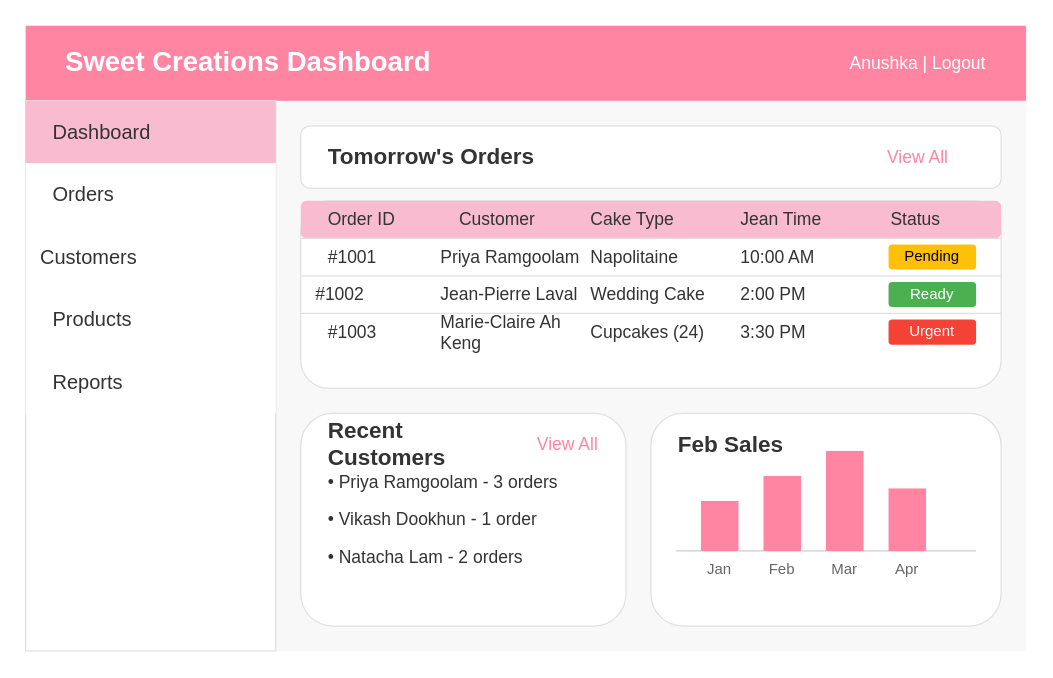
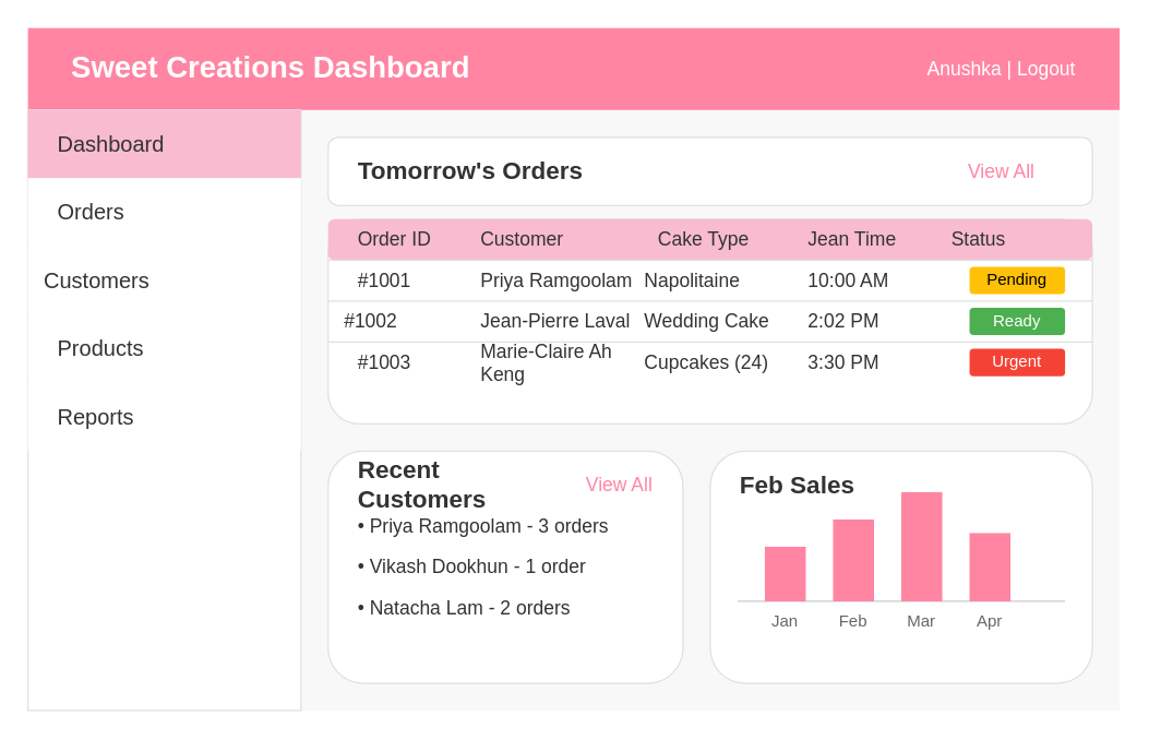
  <mxCell id="0" />
  <mxCell id="1" parent="0" />
  <mxCell id="2" value="" style="rounded=0;whiteSpace=wrap;html=1;fillColor=#f8f8f8;strokeColor=none;" vertex="1" parent="1"><mxGeometry width="800" height="500" as="geometry" x="20" y="20" /></mxCell>
  <mxCell id="3" value="" style="rounded=0;whiteSpace=wrap;html=1;fillColor=#FF85A2;strokeColor=none;" vertex="1" parent="1"><mxGeometry width="800" height="60" as="geometry" x="20" y="20" /></mxCell>
  <mxCell id="4" value="Sweet Creations Dashboard" style="text;html=1;strokeColor=none;fillColor=none;align=left;verticalAlign=middle;whiteSpace=wrap;rounded=0;fontColor=#FFFFFF;fontSize=22;fontStyle=1" vertex="1" parent="1"><mxGeometry x="50" y="35" width="300" height="30" as="geometry" /></mxCell>
  <mxCell id="5" value="Anushka | Logout" style="text;html=1;strokeColor=none;fillColor=none;align=right;verticalAlign=middle;whiteSpace=wrap;rounded=0;fontColor=#FFFFFF;fontSize=14;" vertex="1" parent="1"><mxGeometry x="670" y="35" width="120" height="30" as="geometry" /></mxCell>
  <mxCell id="6" value="" style="rounded=0;whiteSpace=wrap;html=1;fillColor=#FFFFFF;strokeColor=#E0E0E0;" vertex="1" parent="1"><mxGeometry y="80" width="200" height="440" as="geometry" x="20" /></mxCell>
  <mxCell id="7" value="" style="rounded=0;whiteSpace=wrap;html=1;fillColor=#F8BBD0;strokeColor=none;" vertex="1" parent="1"><mxGeometry y="80" width="200" height="50" as="geometry" x="20" /></mxCell>
  <mxCell id="8" value="Dashboard" style="text;html=1;strokeColor=none;fillColor=none;align=left;verticalAlign=middle;whiteSpace=wrap;rounded=0;fontColor=#333333;fontSize=16;" vertex="1" parent="1"><mxGeometry x="40" y="95" width="180" height="20" as="geometry" /></mxCell>
  <mxCell id="9" value="" style="rounded=0;whiteSpace=wrap;html=1;fillColor=#FFFFFF;strokeColor=none;" vertex="1" parent="1"><mxGeometry y="130" width="200" height="50" as="geometry" x="20" /></mxCell>
  <mxCell id="10" value="Orders" style="text;html=1;strokeColor=none;fillColor=none;align=left;verticalAlign=middle;whiteSpace=wrap;rounded=0;fontColor=#333333;fontSize=16;" vertex="1" parent="1"><mxGeometry x="40" y="145" width="180" height="20" as="geometry" /></mxCell>
  <mxCell id="11" value="" style="rounded=0;whiteSpace=wrap;html=1;fillColor=#FFFFFF;strokeColor=none;" vertex="1" parent="1"><mxGeometry y="180" width="200" height="50" as="geometry" x="20" /></mxCell>
  <mxCell id="12" value="Customers" style="text;html=1;strokeColor=none;fillColor=none;align=left;verticalAlign=middle;whiteSpace=wrap;rounded=0;fontColor=#333333;fontSize=16;" vertex="1" parent="1"><mxGeometry x="30" y="195" width="180" height="20" as="geometry" /></mxCell>
  <mxCell id="13" value="" style="rounded=0;whiteSpace=wrap;html=1;fillColor=#FFFFFF;strokeColor=none;" vertex="1" parent="1"><mxGeometry y="230" width="200" height="50" as="geometry" x="20" /></mxCell>
  <mxCell id="14" value="Products" style="text;html=1;strokeColor=none;fillColor=none;align=left;verticalAlign=middle;whiteSpace=wrap;rounded=0;fontColor=#333333;fontSize=16;" vertex="1" parent="1"><mxGeometry x="40" y="245" width="180" height="20" as="geometry" /></mxCell>
  <mxCell id="15" value="" style="rounded=0;whiteSpace=wrap;html=1;fillColor=#FFFFFF;strokeColor=none;" vertex="1" parent="1"><mxGeometry y="280" width="200" height="50" as="geometry" x="20" /></mxCell>
  <mxCell id="16" value="Reports" style="text;html=1;strokeColor=none;fillColor=none;align=left;verticalAlign=middle;whiteSpace=wrap;rounded=0;fontColor=#333333;fontSize=16;" vertex="1" parent="1"><mxGeometry x="40" y="295" width="180" height="20" as="geometry" /></mxCell>
  <mxCell id="17" value="" style="rounded=1;whiteSpace=wrap;html=1;fillColor=#FFFFFF;strokeColor=#E0E0E0;" vertex="1" parent="1"><mxGeometry x="240" y="100" width="560" height="50" as="geometry" /></mxCell>
  <mxCell id="18" value="Tomorrow's Orders" style="text;html=1;strokeColor=none;fillColor=none;align=left;verticalAlign=middle;whiteSpace=wrap;rounded=0;fontColor=#333333;fontSize=18;fontStyle=1" vertex="1" parent="1"><mxGeometry x="260" y="115" width="200" height="20" as="geometry" /></mxCell>
  <mxCell id="19" value="View All" style="text;html=1;strokeColor=none;fillColor=none;align=right;verticalAlign=middle;whiteSpace=wrap;rounded=0;fontColor=#FF85A2;fontSize=14;" vertex="1" parent="1"><mxGeometry x="690" y="115" width="70" height="20" as="geometry" /></mxCell>
  <mxCell id="20" value="" style="rounded=1;whiteSpace=wrap;html=1;fillColor=#FFFFFF;strokeColor=#E0E0E0;" vertex="1" parent="1"><mxGeometry x="240" y="160" width="560" height="150" as="geometry" /></mxCell>
  <mxCell id="21" value="" style="rounded=1;whiteSpace=wrap;html=1;fillColor=#F8BBD0;strokeColor=none;" vertex="1" parent="1"><mxGeometry x="240" y="160" width="560" height="30" as="geometry" /></mxCell>
  <mxCell id="22" value="Order ID" style="text;html=1;strokeColor=none;fillColor=none;align=left;verticalAlign=middle;whiteSpace=wrap;rounded=0;fontColor=#333333;fontSize=14;" vertex="1" parent="1"><mxGeometry x="260" y="165" width="70" height="20" as="geometry" /></mxCell>
- <mxCell id="23" value="Customer" style="text;html=1;strokeColor=none;fillColor=none;align=left;verticalAlign=middle;whiteSpace=wrap;rounded=0;fontColor=#333333;fontSize=14;" vertex="1" parent="1"><mxGeometry x="365" y="165" width="70" height="20" as="geometry" /></mxCell>
- <mxCell id="24" value="Cake Type" style="text;html=1;strokeColor=none;fillColor=none;align=left;verticalAlign=middle;whiteSpace=wrap;rounded=0;fontColor=#333333;fontSize=14;" vertex="1" parent="1"><mxGeometry x="470" y="165" width="70" height="20" as="geometry" /></mxCell>
+ <mxCell id="23" value="Customer" style="text;html=1;strokeColor=none;fillColor=none;align=left;verticalAlign=middle;whiteSpace=wrap;rounded=0;fontColor=#333333;fontSize=14;" vertex="1" parent="1"><mxGeometry x="350" y="165" width="70" height="20" as="geometry" /></mxCell>
+ <mxCell id="24" value="Cake Type" style="text;html=1;strokeColor=none;fillColor=none;align=left;verticalAlign=middle;whiteSpace=wrap;rounded=0;fontColor=#333333;fontSize=14;" vertex="1" parent="1"><mxGeometry x="480" y="165" width="70" height="20" as="geometry" /></mxCell>
  <mxCell id="25" value="Jean Time" style="text;html=1;strokeColor=none;fillColor=none;align=left;verticalAlign=middle;whiteSpace=wrap;rounded=0;fontColor=#333333;fontSize=14;" vertex="1" parent="1"><mxGeometry x="590" y="165" width="90" height="20" as="geometry" /></mxCell>
- <mxCell id="26" value="Status" style="text;html=1;strokeColor=none;fillColor=none;align=left;verticalAlign=middle;whiteSpace=wrap;rounded=0;fontColor=#333333;fontSize=14;" vertex="1" parent="1"><mxGeometry x="710" y="165" width="70" height="20" as="geometry" /></mxCell>
+ <mxCell id="26" value="Status" style="text;html=1;strokeColor=none;fillColor=none;align=left;verticalAlign=middle;whiteSpace=wrap;rounded=0;fontColor=#333333;fontSize=14;" vertex="1" parent="1"><mxGeometry x="695" y="165" width="70" height="20" as="geometry" /></mxCell>
  <mxCell id="27" value="" style="endArrow=none;html=1;strokeColor=#E0E0E0;" edge="1" parent="1"><mxGeometry width="50" height="50" relative="1" as="geometry"><mxPoint x="240" y="190" as="sourcePoint" /><mxPoint x="800" y="190" as="targetPoint" /></mxGeometry></mxCell>
  <mxCell id="28" value="#1001" style="text;html=1;strokeColor=none;fillColor=none;align=left;verticalAlign=middle;whiteSpace=wrap;rounded=0;fontColor=#333333;fontSize=14;" vertex="1" parent="1"><mxGeometry x="260" y="195" width="70" height="20" as="geometry" /></mxCell>
  <mxCell id="29" value="Priya Ramgoolam" style="text;html=1;strokeColor=none;fillColor=none;align=left;verticalAlign=middle;whiteSpace=wrap;rounded=0;fontColor=#333333;fontSize=14;" vertex="1" parent="1"><mxGeometry x="350" y="195" width="120" height="20" as="geometry" /></mxCell>
  <mxCell id="30" value="Napolitaine" style="text;html=1;strokeColor=none;fillColor=none;align=left;verticalAlign=middle;whiteSpace=wrap;rounded=0;fontColor=#333333;fontSize=14;" vertex="1" parent="1"><mxGeometry x="470" y="195" width="120" height="20" as="geometry" /></mxCell>
  <mxCell id="31" value="10:00 AM" style="text;html=1;strokeColor=none;fillColor=none;align=left;verticalAlign=middle;whiteSpace=wrap;rounded=0;fontColor=#333333;fontSize=14;" vertex="1" parent="1"><mxGeometry x="590" y="195" width="90" height="20" as="geometry" /></mxCell>
  <mxCell id="32" value="Pending" style="rounded=1;whiteSpace=wrap;html=1;fillColor=#FFC107;strokeColor=none;fontSize=12;align=center;" vertex="1" parent="1"><mxGeometry x="710" y="195" width="70" height="20" as="geometry" /></mxCell>
  <mxCell id="33" value="" style="endArrow=none;html=1;strokeColor=#E0E0E0;" edge="1" parent="1"><mxGeometry width="50" height="50" relative="1" as="geometry"><mxPoint x="240" y="220" as="sourcePoint" /><mxPoint x="800" y="220" as="targetPoint" /></mxGeometry></mxCell>
  <mxCell id="34" value="#1002" style="text;html=1;strokeColor=none;fillColor=none;align=left;verticalAlign=middle;whiteSpace=wrap;rounded=0;fontColor=#333333;fontSize=14;" vertex="1" parent="1"><mxGeometry x="250" y="225" width="70" height="20" as="geometry" /></mxCell>
  <mxCell id="35" value="Jean-Pierre Laval" style="text;html=1;strokeColor=none;fillColor=none;align=left;verticalAlign=middle;whiteSpace=wrap;rounded=0;fontColor=#333333;fontSize=14;" vertex="1" parent="1"><mxGeometry x="350" y="225" width="120" height="20" as="geometry" /></mxCell>
  <mxCell id="36" value="Wedding Cake" style="text;html=1;strokeColor=none;fillColor=none;align=left;verticalAlign=middle;whiteSpace=wrap;rounded=0;fontColor=#333333;fontSize=14;" vertex="1" parent="1"><mxGeometry x="470" y="225" width="120" height="20" as="geometry" /></mxCell>
- <mxCell id="37" value="2:00 PM" style="text;html=1;strokeColor=none;fillColor=none;align=left;verticalAlign=middle;whiteSpace=wrap;rounded=0;fontColor=#333333;fontSize=14;" vertex="1" parent="1"><mxGeometry x="590" y="225" width="90" height="20" as="geometry" /></mxCell>
+ <mxCell id="37" value="2:02 PM" style="text;html=1;strokeColor=none;fillColor=none;align=left;verticalAlign=middle;whiteSpace=wrap;rounded=0;fontColor=#333333;fontSize=14;" vertex="1" parent="1"><mxGeometry x="590" y="225" width="90" height="20" as="geometry" /></mxCell>
  <mxCell id="38" value="Ready" style="rounded=1;whiteSpace=wrap;html=1;fillColor=#4CAF50;strokeColor=none;fontSize=12;align=center;fontColor=#FFFFFF;" vertex="1" parent="1"><mxGeometry x="710" y="225" width="70" height="20" as="geometry" /></mxCell>
  <mxCell id="39" value="" style="endArrow=none;html=1;strokeColor=#E0E0E0;" edge="1" parent="1"><mxGeometry width="50" height="50" relative="1" as="geometry"><mxPoint x="240" y="250" as="sourcePoint" /><mxPoint x="800" y="250" as="targetPoint" /></mxGeometry></mxCell>
  <mxCell id="40" value="#1003" style="text;html=1;strokeColor=none;fillColor=none;align=left;verticalAlign=middle;whiteSpace=wrap;rounded=0;fontColor=#333333;fontSize=14;" vertex="1" parent="1"><mxGeometry x="260" y="255" width="70" height="20" as="geometry" /></mxCell>
  <mxCell id="41" value="Marie-Claire Ah Keng" style="text;html=1;strokeColor=none;fillColor=none;align=left;verticalAlign=middle;whiteSpace=wrap;rounded=0;fontColor=#333333;fontSize=14;" vertex="1" parent="1"><mxGeometry x="350" y="255" width="120" height="20" as="geometry" /></mxCell>
  <mxCell id="42" value="Cupcakes (24)" style="text;html=1;strokeColor=none;fillColor=none;align=left;verticalAlign=middle;whiteSpace=wrap;rounded=0;fontColor=#333333;fontSize=14;" vertex="1" parent="1"><mxGeometry x="470" y="255" width="120" height="20" as="geometry" /></mxCell>
  <mxCell id="43" value="3:30 PM" style="text;html=1;strokeColor=none;fillColor=none;align=left;verticalAlign=middle;whiteSpace=wrap;rounded=0;fontColor=#333333;fontSize=14;" vertex="1" parent="1"><mxGeometry x="590" y="255" width="90" height="20" as="geometry" /></mxCell>
  <mxCell id="44" value="Urgent" style="rounded=1;whiteSpace=wrap;html=1;fillColor=#F44336;strokeColor=none;fontSize=12;align=center;fontColor=#FFFFFF;" vertex="1" parent="1"><mxGeometry x="710" y="255" width="70" height="20" as="geometry" /></mxCell>
  <mxCell id="45" value="" style="rounded=1;whiteSpace=wrap;html=1;fillColor=#FFFFFF;strokeColor=#E0E0E0;" vertex="1" parent="1"><mxGeometry x="240" y="330" width="260" height="170" as="geometry" /></mxCell>
  <mxCell id="46" value="Recent Customers" style="text;html=1;strokeColor=none;fillColor=none;align=left;verticalAlign=middle;whiteSpace=wrap;rounded=0;fontColor=#333333;fontSize=18;fontStyle=1" vertex="1" parent="1"><mxGeometry x="260" y="345" width="160" height="20" as="geometry" /></mxCell>
  <mxCell id="47" value="View All" style="text;html=1;strokeColor=none;fillColor=none;align=right;verticalAlign=middle;whiteSpace=wrap;rounded=0;fontColor=#FF85A2;fontSize=14;" vertex="1" parent="1"><mxGeometry x="410" y="345" width="70" height="20" as="geometry" /></mxCell>
  <mxCell id="48" value="• Priya Ramgoolam - 3 orders" style="text;html=1;strokeColor=none;fillColor=none;align=left;verticalAlign=middle;whiteSpace=wrap;rounded=0;fontColor=#333333;fontSize=14;" vertex="1" parent="1"><mxGeometry x="260" y="375" width="220" height="20" as="geometry" /></mxCell>
  <mxCell id="49" value="• Vikash Dookhun - 1 order" style="text;html=1;strokeColor=none;fillColor=none;align=left;verticalAlign=middle;whiteSpace=wrap;rounded=0;fontColor=#333333;fontSize=14;" vertex="1" parent="1"><mxGeometry x="260" y="405" width="220" height="20" as="geometry" /></mxCell>
  <mxCell id="50" value="• Natacha Lam - 2 orders" style="text;html=1;strokeColor=none;fillColor=none;align=left;verticalAlign=middle;whiteSpace=wrap;rounded=0;fontColor=#333333;fontSize=14;" vertex="1" parent="1"><mxGeometry x="260" y="435" width="220" height="20" as="geometry" /></mxCell>
  <mxCell id="51" value="" style="rounded=1;whiteSpace=wrap;html=1;fillColor=#FFFFFF;strokeColor=#E0E0E0;" vertex="1" parent="1"><mxGeometry x="520" y="330" width="280" height="170" as="geometry" /></mxCell>
  <mxCell id="52" value="Feb Sales" style="text;html=1;strokeColor=none;fillColor=none;align=left;verticalAlign=middle;whiteSpace=wrap;rounded=0;fontColor=#333333;fontSize=18;fontStyle=1" vertex="1" parent="1"><mxGeometry x="540" y="345" width="160" height="20" as="geometry" /></mxCell>
  <mxCell id="53" value="" style="endArrow=none;html=1;strokeColor=#CCCCCC;" edge="1" parent="1"><mxGeometry width="50" height="50" relative="1" as="geometry"><mxPoint x="540" y="440" as="sourcePoint" /><mxPoint x="780" y="440" as="targetPoint" /></mxGeometry></mxCell>
  <mxCell id="54" value="" style="rounded=0;whiteSpace=wrap;html=1;fillColor=#FF85A2;strokeColor=none;" vertex="1" parent="1"><mxGeometry x="560" y="400" width="30" height="40" as="geometry" /></mxCell>
  <mxCell id="55" value="" style="rounded=0;whiteSpace=wrap;html=1;fillColor=#FF85A2;strokeColor=none;" vertex="1" parent="1"><mxGeometry x="610" y="380" width="30" height="60" as="geometry" /></mxCell>
  <mxCell id="56" value="" style="rounded=0;whiteSpace=wrap;html=1;fillColor=#FF85A2;strokeColor=none;" vertex="1" parent="1"><mxGeometry x="660" y="360" width="30" height="80" as="geometry" /></mxCell>
  <mxCell id="57" value="" style="rounded=0;whiteSpace=wrap;html=1;fillColor=#FF85A2;strokeColor=none;" vertex="1" parent="1"><mxGeometry x="710" y="390" width="30" height="50" as="geometry" /></mxCell>
  <mxCell id="58" value="Jan" style="text;html=1;strokeColor=none;fillColor=none;align=center;verticalAlign=middle;whiteSpace=wrap;rounded=0;fontColor=#666666;fontSize=12;" vertex="1" parent="1"><mxGeometry x="560" y="445" width="30" height="20" as="geometry" /></mxCell>
  <mxCell id="59" value="Feb" style="text;html=1;strokeColor=none;fillColor=none;align=center;verticalAlign=middle;whiteSpace=wrap;rounded=0;fontColor=#666666;fontSize=12;" vertex="1" parent="1"><mxGeometry x="610" y="445" width="30" height="20" as="geometry" /></mxCell>
  <mxCell id="60" value="Mar" style="text;html=1;strokeColor=none;fillColor=none;align=center;verticalAlign=middle;whiteSpace=wrap;rounded=0;fontColor=#666666;fontSize=12;" vertex="1" parent="1"><mxGeometry x="660" y="445" width="30" height="20" as="geometry" /></mxCell>
  <mxCell id="61" value="Apr" style="text;html=1;strokeColor=none;fillColor=none;align=center;verticalAlign=middle;whiteSpace=wrap;rounded=0;fontColor=#666666;fontSize=12;" vertex="1" parent="1"><mxGeometry x="710" y="445" width="30" height="20" as="geometry" /></mxCell>
